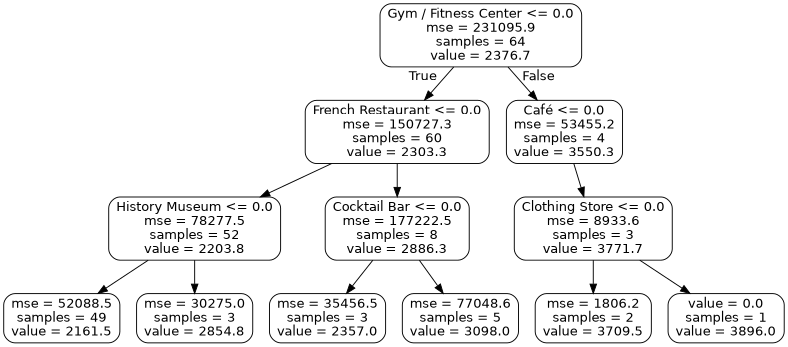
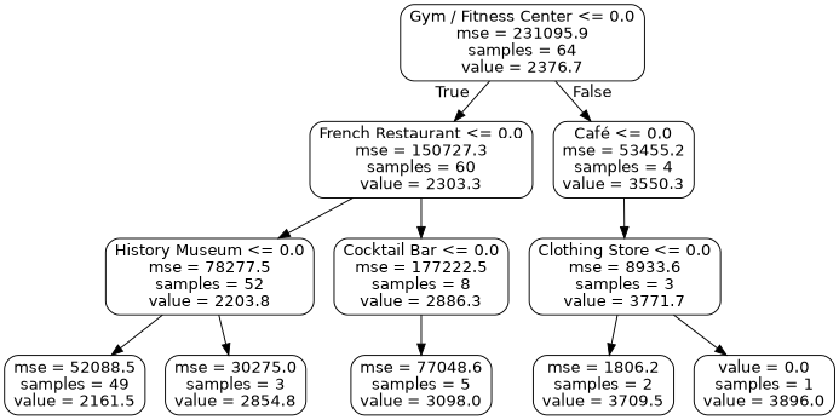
  digraph {
    node [color=black fontname=helvetica shape=box style=rounded]
    edge [fontname=helvetica]
    n1 [label="Gym / Fitness Center <= 0.0\nmse = 231095.9\nsamples = 64\nvalue = 2376.7"]
    n2 [label="French Restaurant <= 0.0\nmse = 150727.3\nsamples = 60\nvalue = 2303.3"]
    n3 [label="Café <= 0.0\nmse = 53455.2\nsamples = 4\nvalue = 3550.3"]
    n4 [label="History Museum <= 0.0\nmse = 78277.5\nsamples = 52\nvalue = 2203.8"]
    n5 [label="Cocktail Bar <= 0.0\nmse = 177222.5\nsamples = 8\nvalue = 2886.3"]
    n6 [label="Clothing Store <= 0.0\nmse = 8933.6\nsamples = 3\nvalue = 3771.7"]
    n7 [label="mse = 52088.5\nsamples = 49\nvalue = 2161.5"]
    n8 [label="mse = 30275.0\nsamples = 3\nvalue = 2854.8"]
-   n9 [label="mse = 35456.5\nsamples = 3\nvalue = 2357.0"]
    n10 [label="mse = 77048.6\nsamples = 5\nvalue = 3098.0"]
    n11 [label="mse = 1806.2\nsamples = 2\nvalue = 3709.5"]
    n12 [label="value = 0.0\nsamples = 1\nvalue = 3896.0"]
    n1 -> n2 [headlabel=True labelangle=45 labeldistance=2.5]
    n1 -> n3 [headlabel=False labelangle=-45 labeldistance=2.5]
    n2 -> n4
    n2 -> n5
    n3 -> n6
    n4 -> n7
    n4 -> n8
-   n5 -> n9
    n5 -> n10
    n6 -> n11
    n6 -> n12
  }
